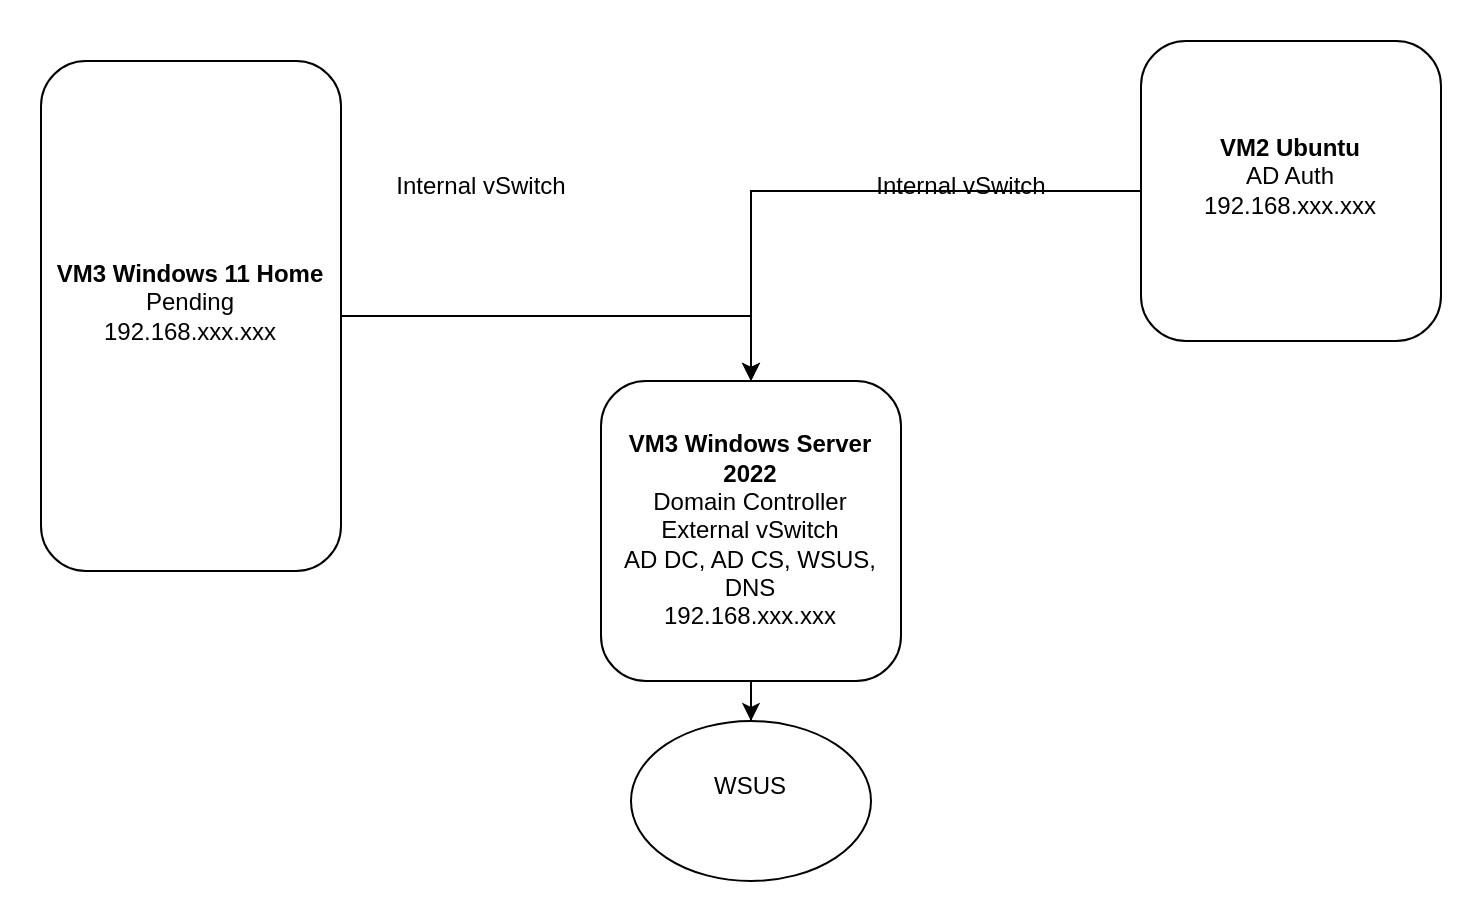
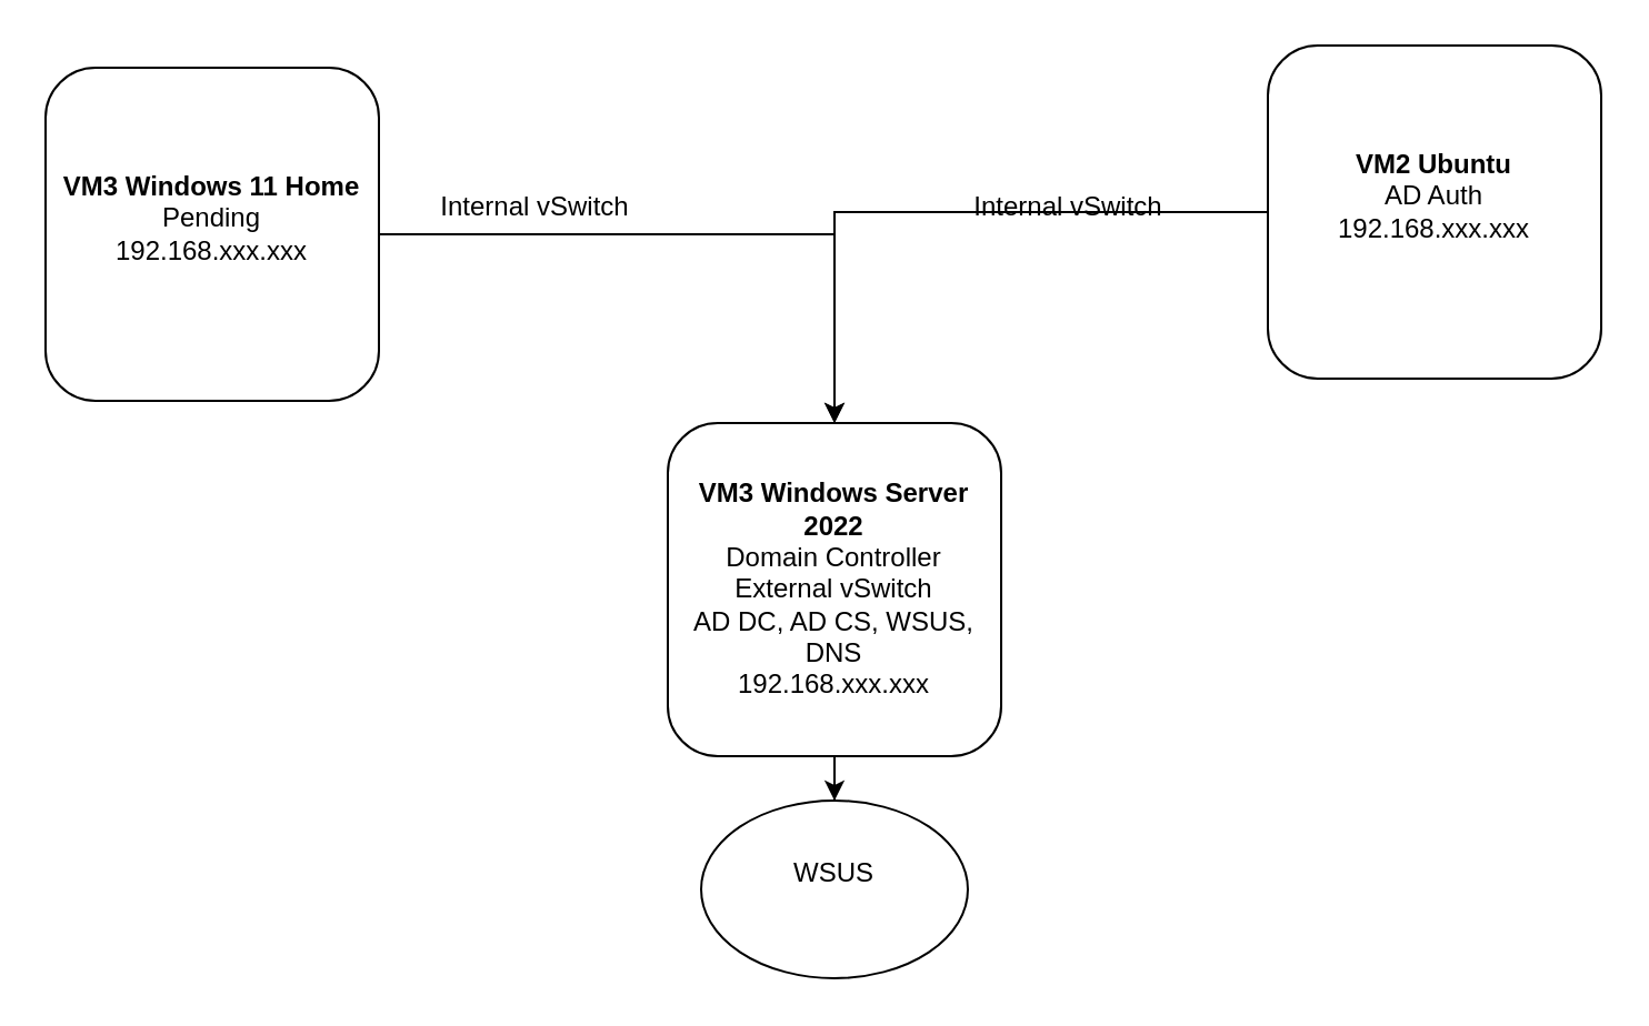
  <mxCell id="0" />
  <mxCell id="1" parent="0" />
  <mxCell id="2" style="edgeStyle=orthogonalEdgeStyle;rounded=0;orthogonalLoop=1;jettySize=auto;html=1;entryX=0.5;entryY=0;entryDx=0;entryDy=0;" edge="1" parent="1" source="3" target="5"><mxGeometry relative="1" as="geometry" /></mxCell>
- <mxCell id="3" value="&lt;b&gt;VM3 Windows 11 Home&lt;/b&gt;&lt;div&gt;Pending&lt;/div&gt;&lt;div&gt;192.168.xxx.xxx&lt;/div&gt;&lt;div&gt;&lt;br&gt;&lt;/div&gt;" style="rounded=1;whiteSpace=wrap;html=1;" parent="1" vertex="1"><mxGeometry x="20" y="30" width="150" height="255" as="geometry" /></mxCell>
+ <mxCell id="3" value="&lt;b&gt;VM3 Windows 11 Home&lt;/b&gt;&lt;div&gt;Pending&lt;/div&gt;&lt;div&gt;192.168.xxx.xxx&lt;/div&gt;&lt;div&gt;&lt;br&gt;&lt;/div&gt;" style="rounded=1;whiteSpace=wrap;html=1;" parent="1" vertex="1"><mxGeometry x="20" y="30" width="150" height="150" as="geometry" /></mxCell>
  <mxCell id="4" style="edgeStyle=orthogonalEdgeStyle;rounded=0;orthogonalLoop=1;jettySize=auto;html=1;" edge="1" parent="1" source="5" target="8"><mxGeometry relative="1" as="geometry"><mxPoint x="375" y="400" as="targetPoint" /></mxGeometry></mxCell>
  <mxCell id="5" value="&lt;b&gt;VM3 Windows Server 2022&lt;/b&gt;&lt;div&gt;Domain Controller&lt;/div&gt;&lt;div&gt;External vS&lt;span style=&quot;background-color: transparent; color: light-dark(rgb(0, 0, 0), rgb(255, 255, 255));&quot;&gt;witch&lt;/span&gt;&lt;/div&gt;&lt;div&gt;AD DC, AD CS, WSUS, DNS&lt;/div&gt;&lt;div&gt;192.168.xxx.xxx&lt;/div&gt;" style="rounded=1;whiteSpace=wrap;html=1;" vertex="1" parent="1"><mxGeometry x="300" y="190" width="150" height="150" as="geometry" /></mxCell>
  <mxCell id="6" style="edgeStyle=orthogonalEdgeStyle;rounded=0;orthogonalLoop=1;jettySize=auto;html=1;" edge="1" parent="1" source="7" target="5"><mxGeometry relative="1" as="geometry" /></mxCell>
  <mxCell id="7" value="&lt;b&gt;VM2 Ubuntu&lt;/b&gt;&lt;div&gt;AD Auth&lt;/div&gt;&lt;div&gt;192.168.xxx.xxx&lt;/div&gt;&lt;div&gt;&lt;b&gt;&lt;br&gt;&lt;/b&gt;&lt;/div&gt;" style="rounded=1;whiteSpace=wrap;html=1;" vertex="1" parent="1"><mxGeometry x="570" y="20" width="150" height="150" as="geometry" /></mxCell>
  <mxCell id="8" value="WSUS&lt;div&gt;&lt;br&gt;&lt;/div&gt;" style="ellipse;whiteSpace=wrap;html=1;" vertex="1" parent="1"><mxGeometry x="315" y="360" width="120" height="80" as="geometry" /></mxCell>
  <mxCell id="9" value="Internal vSwitch" style="text;html=1;align=center;verticalAlign=middle;resizable=0;points=[];autosize=1;strokeColor=none;fillColor=none;" vertex="1" parent="1"><mxGeometry x="185" y="78" width="110" height="30" as="geometry" /></mxCell>
  <mxCell id="10" value="Internal vSwitch" style="text;html=1;align=center;verticalAlign=middle;resizable=0;points=[];autosize=1;strokeColor=none;fillColor=none;" vertex="1" parent="1"><mxGeometry x="425" y="78" width="110" height="30" as="geometry" /></mxCell>
